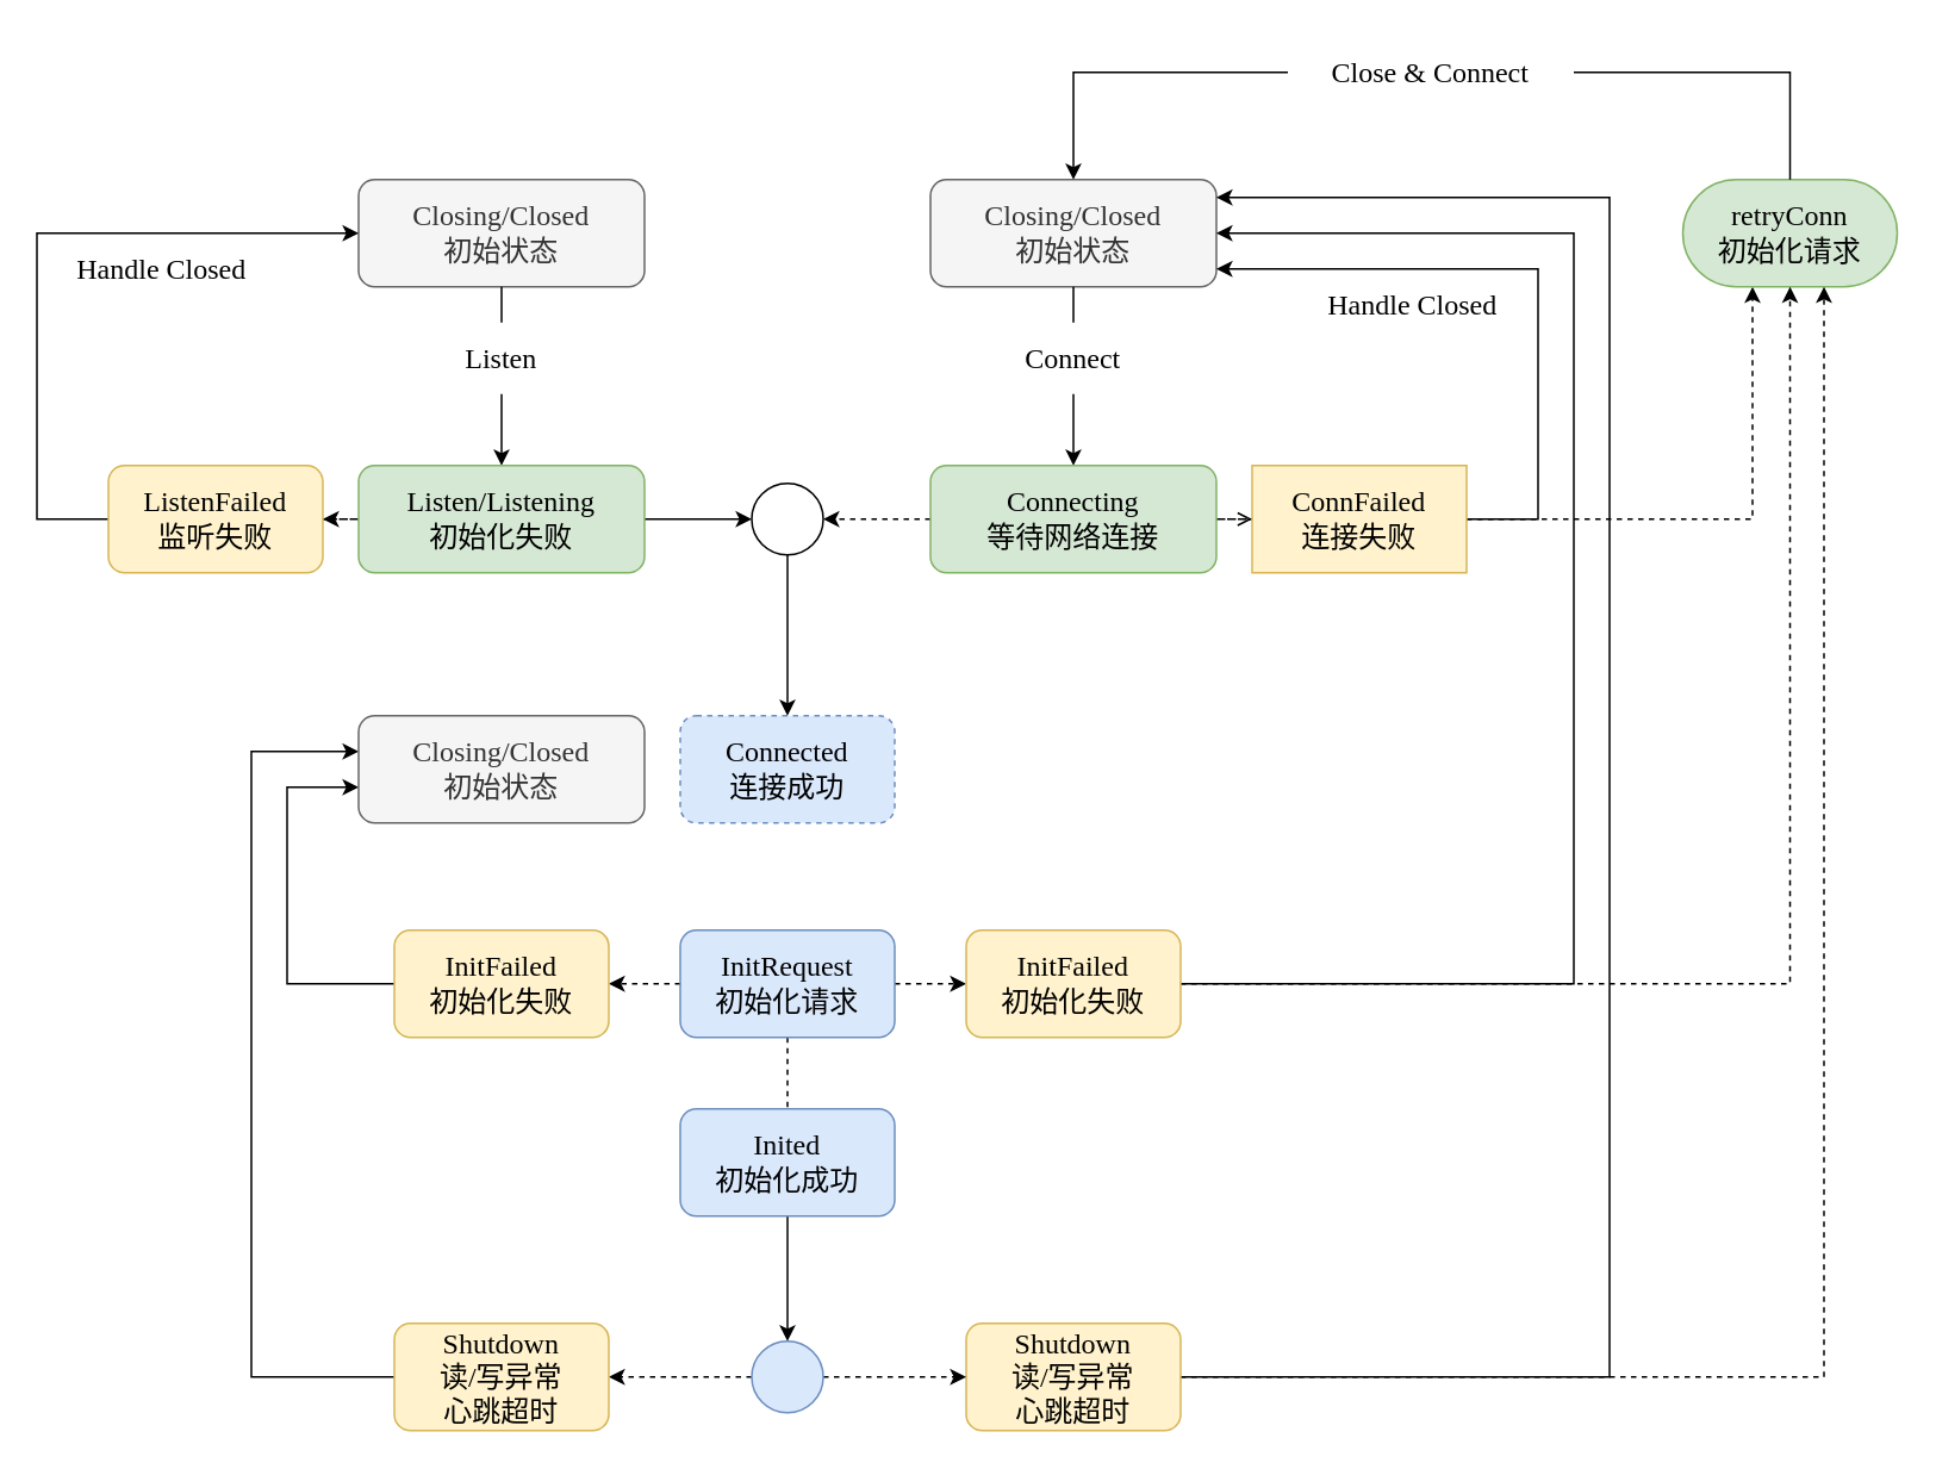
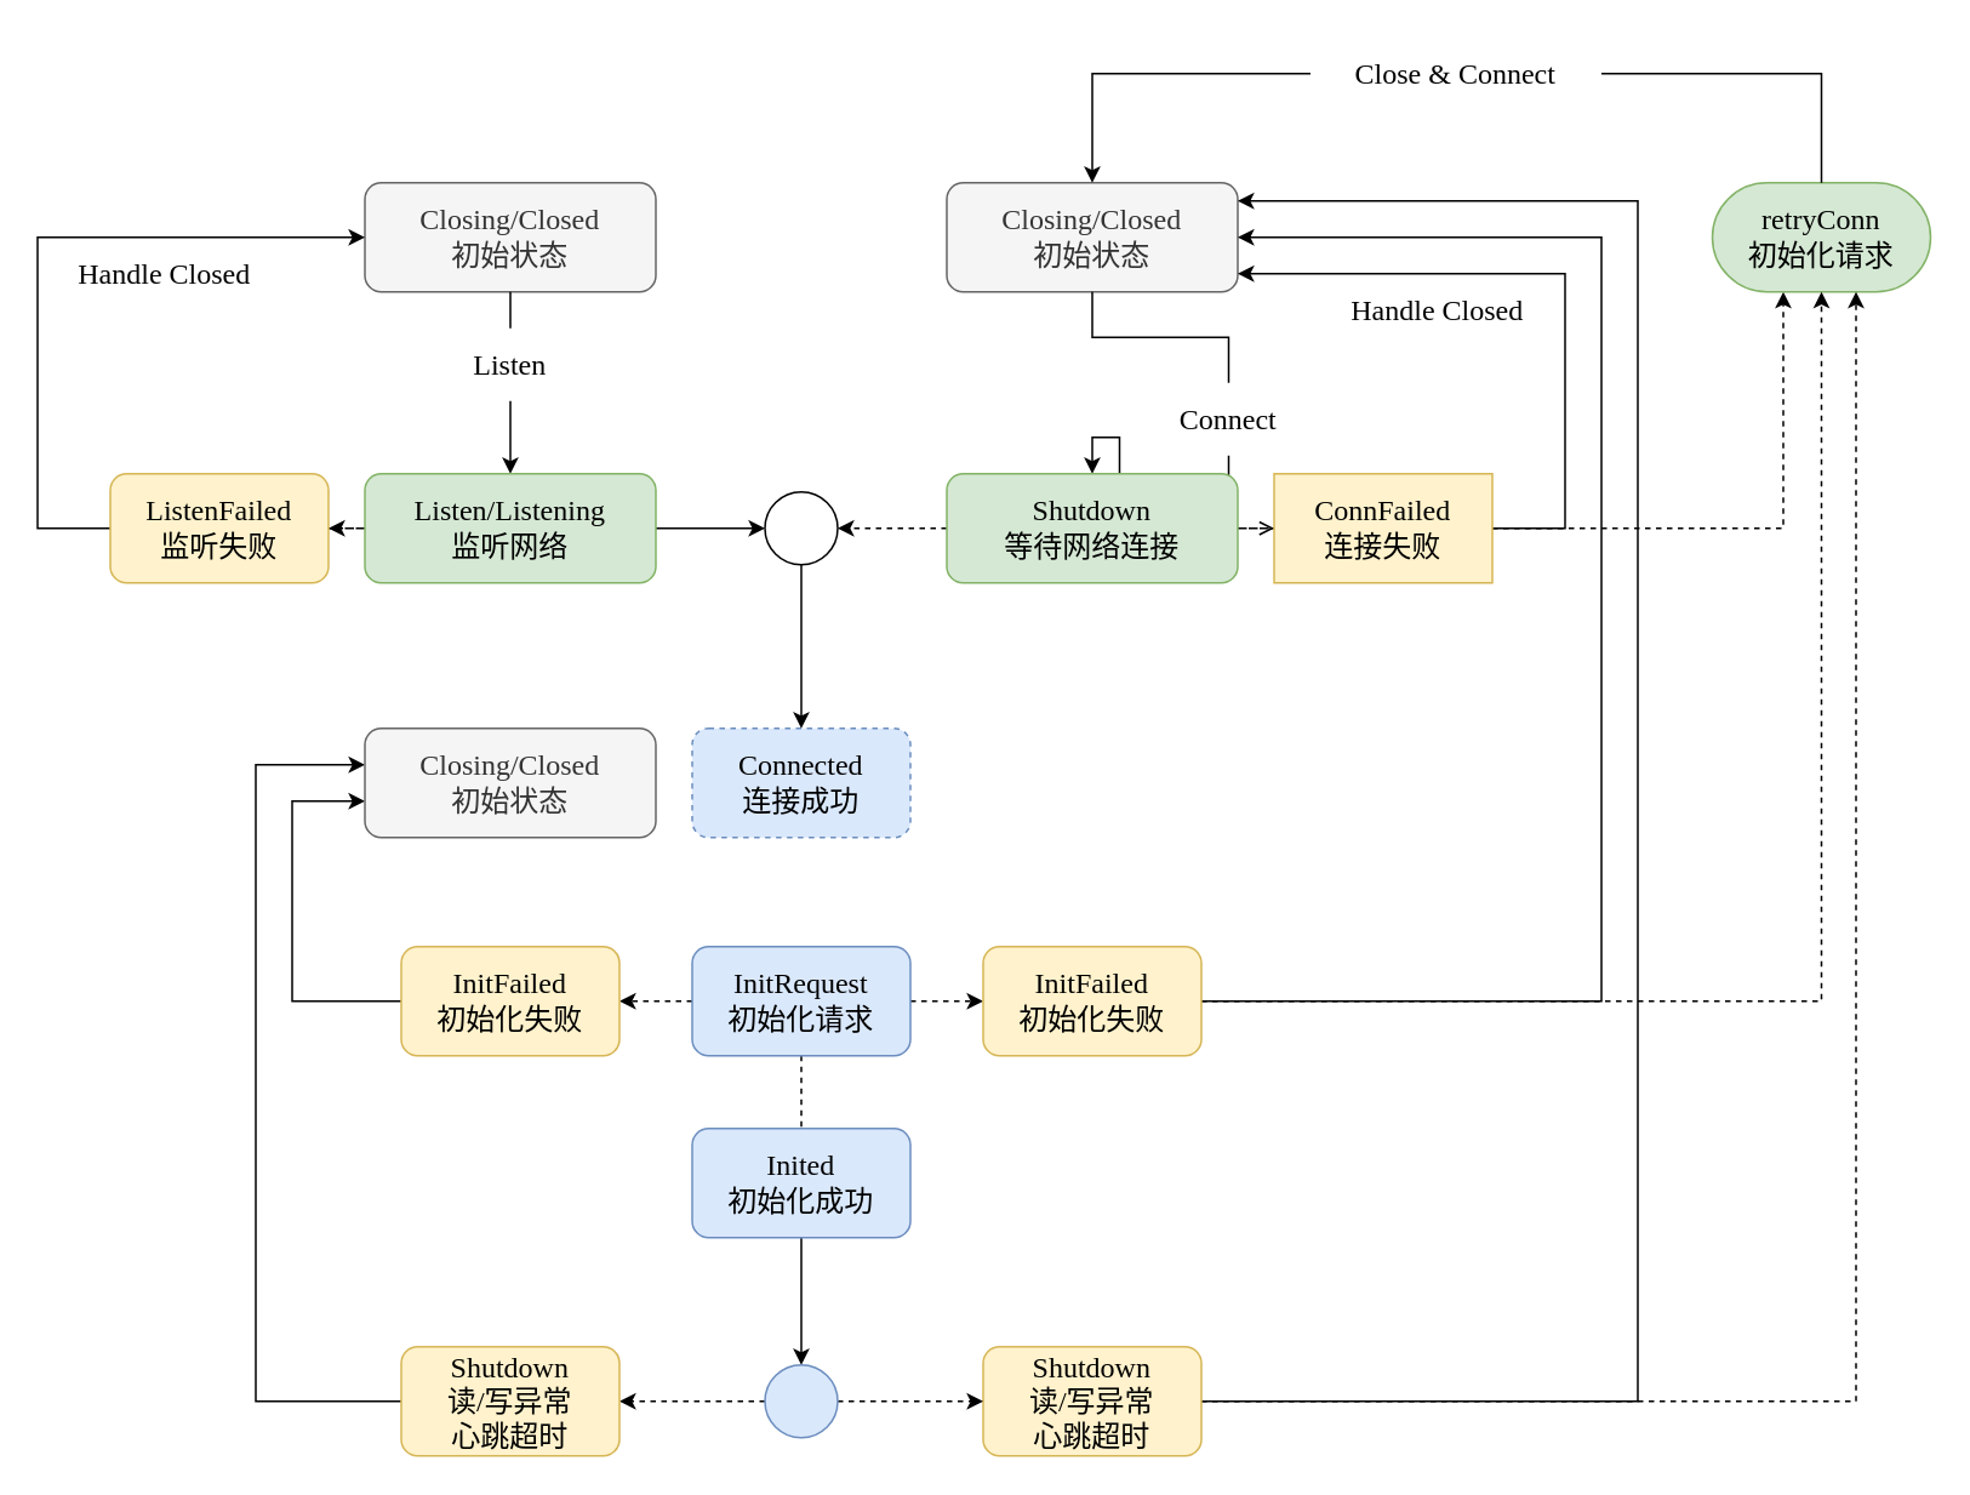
  <mxCell id="0" />
  <mxCell id="1" parent="0" />
  <mxCell id="2" style="edgeStyle=orthogonalEdgeStyle;rounded=0;orthogonalLoop=1;jettySize=auto;html=1;fontFamily=微软雅黑;fontSize=16;startArrow=none;" parent="1" source="36" target="6" edge="1"><mxGeometry relative="1" as="geometry" /></mxCell>
  <mxCell id="3" value="Closing/Closed&lt;br style=&quot;border-color: var(--border-color);&quot;&gt;初始状态" style="rounded=1;whiteSpace=wrap;html=1;fontFamily=微软雅黑;fontSize=16;fillColor=#f5f5f5;fontColor=#333333;strokeColor=#666666;" parent="1" vertex="1"><mxGeometry x="520" y="100" width="160" height="60" as="geometry" /></mxCell>
  <mxCell id="4" style="edgeStyle=orthogonalEdgeStyle;rounded=0;orthogonalLoop=1;jettySize=auto;html=1;fontFamily=微软雅黑;fontSize=16;dashed=1;endArrow=open;" parent="1" source="6" target="9" edge="1"><mxGeometry relative="1" as="geometry" /></mxCell>
  <mxCell id="5" style="edgeStyle=orthogonalEdgeStyle;rounded=0;orthogonalLoop=1;jettySize=auto;html=1;startArrow=none;startFill=0;dashed=1;" parent="1" source="6" target="49" edge="1"><mxGeometry relative="1" as="geometry" /></mxCell>
- <mxCell id="6" value="Connecting&lt;br&gt;等待网络连接" style="rounded=1;whiteSpace=wrap;html=1;fontFamily=微软雅黑;fontSize=16;fillColor=#d5e8d4;strokeColor=#82b366;" parent="1" vertex="1"><mxGeometry x="520" y="260" width="160" height="60" as="geometry" /></mxCell>
+ <mxCell id="6" value="Shutdown&lt;br&gt;等待网络连接" style="rounded=1;whiteSpace=wrap;html=1;fontFamily=微软雅黑;fontSize=16;fillColor=#d5e8d4;strokeColor=#82b366;" parent="1" vertex="1"><mxGeometry x="520" y="260" width="160" height="60" as="geometry" /></mxCell>
  <mxCell id="7" style="edgeStyle=orthogonalEdgeStyle;rounded=0;orthogonalLoop=1;jettySize=auto;html=1;fontFamily=微软雅黑;fontSize=16;elbow=vertical;" parent="1" source="9" target="3" edge="1"><mxGeometry relative="1" as="geometry"><Array as="points"><mxPoint x="860" y="290" /><mxPoint x="860" y="150" /></Array><mxPoint x="900" y="160" as="targetPoint" /></mxGeometry></mxCell>
  <mxCell id="8" style="edgeStyle=orthogonalEdgeStyle;rounded=0;orthogonalLoop=1;jettySize=auto;html=1;dashed=1;" parent="1" source="9" target="11" edge="1"><mxGeometry relative="1" as="geometry"><Array as="points"><mxPoint x="980" y="290" /></Array></mxGeometry></mxCell>
  <mxCell id="9" value="ConnFailed&lt;br&gt;连接失败" style="whiteSpace=wrap;html=1;fontFamily=微软雅黑;fontSize=16;fillColor=#fff2cc;strokeColor=#d6b656;rounded=0;" parent="1" vertex="1"><mxGeometry x="700" y="260" width="120" height="60" as="geometry" /></mxCell>
  <mxCell id="10" style="edgeStyle=orthogonalEdgeStyle;rounded=0;orthogonalLoop=1;jettySize=auto;html=1;startArrow=none;" parent="1" source="41" target="3" edge="1"><mxGeometry relative="1" as="geometry"><Array as="points"><mxPoint x="600" y="40" /></Array></mxGeometry></mxCell>
  <mxCell id="11" value="&lt;div style=&quot;margin-top: 0px; margin-bottom: 0px; font-size: 16px;&quot;&gt;retryConn&lt;/div&gt;初始化请求" style="rounded=1;whiteSpace=wrap;html=1;fontFamily=微软雅黑;fontSize=16;arcSize=50;fillColor=#d5e8d4;strokeColor=#82b366;" parent="1" vertex="1"><mxGeometry x="941" y="100" width="120" height="60" as="geometry" /></mxCell>
  <mxCell id="12" style="edgeStyle=elbowEdgeStyle;rounded=0;orthogonalLoop=1;jettySize=auto;elbow=vertical;html=1;fontFamily=微软雅黑;fontSize=16;dashed=1;endArrow=none;" parent="1" source="15" target="20" edge="1"><mxGeometry relative="1" as="geometry" /></mxCell>
  <mxCell id="13" style="edgeStyle=elbowEdgeStyle;rounded=0;orthogonalLoop=1;jettySize=auto;elbow=vertical;html=1;fontFamily=微软雅黑;fontSize=16;dashed=1;" parent="1" source="15" target="18" edge="1"><mxGeometry relative="1" as="geometry" /></mxCell>
  <mxCell id="14" style="edgeStyle=none;rounded=0;orthogonalLoop=1;jettySize=auto;html=1;dashed=1;startArrow=none;startFill=0;" parent="1" source="15" target="43" edge="1"><mxGeometry relative="1" as="geometry" /></mxCell>
  <mxCell id="15" value="InitRequest&lt;br&gt;初始化请求" style="rounded=1;whiteSpace=wrap;html=1;fontFamily=微软雅黑;fontSize=16;fillColor=#dae8fc;strokeColor=#6c8ebf;" parent="1" vertex="1"><mxGeometry x="380" y="520" width="120" height="60" as="geometry" /></mxCell>
  <mxCell id="16" style="edgeStyle=orthogonalEdgeStyle;rounded=0;orthogonalLoop=1;jettySize=auto;html=1;fontFamily=微软雅黑;fontSize=16;elbow=vertical;" parent="1" source="18" target="3" edge="1"><mxGeometry relative="1" as="geometry"><Array as="points"><mxPoint x="880" y="550" /><mxPoint x="880" y="130" /></Array><mxPoint x="900" y="160" as="targetPoint" /></mxGeometry></mxCell>
  <mxCell id="17" style="edgeStyle=orthogonalEdgeStyle;rounded=0;orthogonalLoop=1;jettySize=auto;html=1;dashed=1;" parent="1" source="18" target="11" edge="1"><mxGeometry relative="1" as="geometry" /></mxCell>
  <mxCell id="18" value="InitFailed&lt;br&gt;初始化失败" style="rounded=1;whiteSpace=wrap;html=1;fontFamily=微软雅黑;fontSize=16;fillColor=#fff2cc;strokeColor=#d6b656;" parent="1" vertex="1"><mxGeometry x="540" y="520" width="120" height="60" as="geometry" /></mxCell>
  <mxCell id="19" style="edgeStyle=orthogonalEdgeStyle;rounded=0;orthogonalLoop=1;jettySize=auto;html=1;fontFamily=微软雅黑;fontSize=16;elbow=vertical;" parent="1" source="20" target="26" edge="1"><mxGeometry relative="1" as="geometry" /></mxCell>
  <mxCell id="20" value="Inited&lt;br&gt;初始化成功" style="rounded=1;whiteSpace=wrap;html=1;fontFamily=微软雅黑;fontSize=16;fillColor=#dae8fc;strokeColor=#6c8ebf;" parent="1" vertex="1"><mxGeometry x="380" y="620" width="120" height="60" as="geometry" /></mxCell>
  <mxCell id="21" style="edgeStyle=orthogonalEdgeStyle;rounded=0;orthogonalLoop=1;jettySize=auto;html=1;fontFamily=微软雅黑;fontSize=16;elbow=vertical;" parent="1" source="23" target="3" edge="1"><mxGeometry relative="1" as="geometry"><Array as="points"><mxPoint x="900" y="770" /><mxPoint x="900" y="110" /></Array><mxPoint x="900" y="160" as="targetPoint" /></mxGeometry></mxCell>
  <mxCell id="22" style="edgeStyle=orthogonalEdgeStyle;rounded=0;orthogonalLoop=1;jettySize=auto;html=1;dashed=1;" parent="1" source="23" target="11" edge="1"><mxGeometry relative="1" as="geometry"><Array as="points"><mxPoint x="1020" y="770" /></Array></mxGeometry></mxCell>
  <mxCell id="23" value="Shutdown&lt;br&gt;读/写异常&lt;br&gt;心跳超时" style="rounded=1;whiteSpace=wrap;html=1;fontFamily=微软雅黑;fontSize=16;fillColor=#fff2cc;strokeColor=#d6b656;" parent="1" vertex="1"><mxGeometry x="540" y="740" width="120" height="60" as="geometry" /></mxCell>
  <mxCell id="24" style="edgeStyle=orthogonalEdgeStyle;rounded=0;orthogonalLoop=1;jettySize=auto;html=1;fontFamily=微软雅黑;fontSize=16;elbow=vertical;dashed=1;" parent="1" source="26" target="23" edge="1"><mxGeometry relative="1" as="geometry" /></mxCell>
  <mxCell id="25" style="edgeStyle=none;rounded=0;orthogonalLoop=1;jettySize=auto;html=1;startArrow=none;startFill=0;dashed=1;" parent="1" source="26" target="45" edge="1"><mxGeometry relative="1" as="geometry" /></mxCell>
  <mxCell id="26" value="" style="ellipse;whiteSpace=wrap;html=1;aspect=fixed;fontFamily=微软雅黑;fontSize=16;fillColor=#dae8fc;strokeColor=#6c8ebf;" parent="1" vertex="1"><mxGeometry x="420" y="750" width="40" height="40" as="geometry" /></mxCell>
  <mxCell id="27" value="Handle Closed" style="text;html=1;strokeColor=none;fillColor=none;align=center;verticalAlign=middle;whiteSpace=wrap;rounded=0;fontFamily=微软雅黑;fontSize=16;" parent="1" vertex="1"><mxGeometry x="720" y="150" width="140" height="40" as="geometry" /></mxCell>
  <mxCell id="28" style="edgeStyle=orthogonalEdgeStyle;rounded=0;orthogonalLoop=1;jettySize=auto;html=1;startArrow=none;" parent="1" source="38" target="32" edge="1"><mxGeometry relative="1" as="geometry" /></mxCell>
  <mxCell id="29" value="Closing/Closed&lt;br&gt;初始状态" style="rounded=1;whiteSpace=wrap;html=1;fontFamily=微软雅黑;fontSize=16;fillColor=#f5f5f5;fontColor=#333333;strokeColor=#666666;" parent="1" vertex="1"><mxGeometry x="200" y="100" width="160" height="60" as="geometry" /></mxCell>
  <mxCell id="30" style="edgeStyle=orthogonalEdgeStyle;rounded=0;orthogonalLoop=1;jettySize=auto;html=1;dashed=1;" parent="1" source="32" target="34" edge="1"><mxGeometry relative="1" as="geometry" /></mxCell>
  <mxCell id="31" style="edgeStyle=orthogonalEdgeStyle;rounded=0;orthogonalLoop=1;jettySize=auto;html=1;startArrow=none;startFill=0;" parent="1" source="32" target="49" edge="1"><mxGeometry relative="1" as="geometry" /></mxCell>
- <mxCell id="32" value="Listen/Listening&lt;br&gt;初始化失败" style="rounded=1;whiteSpace=wrap;html=1;fontFamily=微软雅黑;fontSize=16;fillColor=#d5e8d4;strokeColor=#82b366;" parent="1" vertex="1"><mxGeometry x="200" y="260" width="160" height="60" as="geometry" /></mxCell>
+ <mxCell id="32" value="Listen/Listening&lt;br&gt;监听网络" style="rounded=1;whiteSpace=wrap;html=1;fontFamily=微软雅黑;fontSize=16;fillColor=#d5e8d4;strokeColor=#82b366;" parent="1" vertex="1"><mxGeometry x="200" y="260" width="160" height="60" as="geometry" /></mxCell>
  <mxCell id="33" style="edgeStyle=orthogonalEdgeStyle;rounded=0;orthogonalLoop=1;jettySize=auto;html=1;" parent="1" source="34" target="29" edge="1"><mxGeometry relative="1" as="geometry"><Array as="points"><mxPoint x="20" y="290" /><mxPoint x="20" y="130" /></Array></mxGeometry></mxCell>
  <mxCell id="34" value="ListenFailed&lt;br&gt;监听失败" style="rounded=1;whiteSpace=wrap;html=1;fontFamily=微软雅黑;fontSize=16;fillColor=#fff2cc;strokeColor=#d6b656;" parent="1" vertex="1"><mxGeometry x="60" y="260" width="120" height="60" as="geometry" /></mxCell>
  <mxCell id="35" value="" style="edgeStyle=orthogonalEdgeStyle;rounded=0;orthogonalLoop=1;jettySize=auto;html=1;fontFamily=微软雅黑;fontSize=16;endArrow=none;" parent="1" source="3" target="36" edge="1"><mxGeometry relative="1" as="geometry"><mxPoint x="600" y="160" as="sourcePoint" /><mxPoint x="600" y="260" as="targetPoint" /></mxGeometry></mxCell>
- <mxCell id="36" value="&lt;font style=&quot;font-size: 16px;&quot;&gt;Connect&lt;/font&gt;" style="text;html=1;strokeColor=none;fillColor=none;align=center;verticalAlign=middle;whiteSpace=wrap;rounded=0;fontFamily=微软雅黑;fontSize=16;" parent="1" vertex="1"><mxGeometry x="560" y="180" width="80" height="40" as="geometry" /></mxCell>
+ <mxCell id="36" value="&lt;font style=&quot;font-size: 16px;&quot;&gt;Connect&lt;/font&gt;" style="text;html=1;strokeColor=none;fillColor=none;align=center;verticalAlign=middle;whiteSpace=wrap;rounded=0;fontFamily=微软雅黑;fontSize=16;" parent="1" vertex="1"><mxGeometry x="635" y="210" width="80" height="40" as="geometry" /></mxCell>
  <mxCell id="37" value="" style="edgeStyle=orthogonalEdgeStyle;rounded=0;orthogonalLoop=1;jettySize=auto;html=1;endArrow=none;" parent="1" source="29" target="38" edge="1"><mxGeometry relative="1" as="geometry"><mxPoint x="280" y="260" as="sourcePoint" /><mxPoint x="280" y="360" as="targetPoint" /></mxGeometry></mxCell>
  <mxCell id="38" value="&lt;font style=&quot;font-size: 16px;&quot;&gt;Listen&lt;/font&gt;" style="text;html=1;strokeColor=none;fillColor=none;align=center;verticalAlign=middle;whiteSpace=wrap;rounded=0;fontFamily=微软雅黑;fontSize=16;" parent="1" vertex="1"><mxGeometry x="240" y="180" width="80" height="40" as="geometry" /></mxCell>
  <mxCell id="39" value="Handle Closed" style="text;html=1;strokeColor=none;fillColor=none;align=center;verticalAlign=middle;whiteSpace=wrap;rounded=0;fontFamily=微软雅黑;fontSize=16;" parent="1" vertex="1"><mxGeometry x="20" y="130" width="140" height="40" as="geometry" /></mxCell>
  <mxCell id="40" value="" style="edgeStyle=orthogonalEdgeStyle;rounded=0;orthogonalLoop=1;jettySize=auto;html=1;endArrow=none;" parent="1" source="11" target="41" edge="1"><mxGeometry relative="1" as="geometry"><Array as="points"><mxPoint x="1001" y="40" /></Array><mxPoint x="1020" y="100" as="sourcePoint" /><mxPoint x="540" y="290" as="targetPoint" /></mxGeometry></mxCell>
  <mxCell id="41" value="Close &amp;amp; Connect" style="text;html=1;strokeColor=none;fillColor=none;align=center;verticalAlign=middle;whiteSpace=wrap;rounded=0;fontFamily=微软雅黑;fontSize=16;" parent="1" vertex="1"><mxGeometry x="720" y="20" width="160" height="40" as="geometry" /></mxCell>
  <mxCell id="42" style="edgeStyle=orthogonalEdgeStyle;rounded=0;orthogonalLoop=1;jettySize=auto;html=1;startArrow=none;startFill=0;" parent="1" source="43" target="47" edge="1"><mxGeometry relative="1" as="geometry"><Array as="points"><mxPoint x="160" y="550" /><mxPoint x="160" y="440" /></Array></mxGeometry></mxCell>
  <mxCell id="43" value="InitFailed&lt;br&gt;初始化失败" style="rounded=1;whiteSpace=wrap;html=1;fontFamily=微软雅黑;fontSize=16;fillColor=#fff2cc;strokeColor=#d6b656;" parent="1" vertex="1"><mxGeometry x="220" y="520" width="120" height="60" as="geometry" /></mxCell>
  <mxCell id="44" style="edgeStyle=orthogonalEdgeStyle;rounded=0;orthogonalLoop=1;jettySize=auto;html=1;startArrow=none;startFill=0;" parent="1" source="45" target="47" edge="1"><mxGeometry relative="1" as="geometry"><Array as="points"><mxPoint x="140" y="770" /><mxPoint x="140" y="420" /></Array></mxGeometry></mxCell>
  <mxCell id="45" value="Shutdown&lt;br&gt;读/写异常&lt;br&gt;心跳超时" style="rounded=1;whiteSpace=wrap;html=1;fontFamily=微软雅黑;fontSize=16;fillColor=#fff2cc;strokeColor=#d6b656;" parent="1" vertex="1"><mxGeometry x="220" y="740" width="120" height="60" as="geometry" /></mxCell>
  <mxCell id="46" value="Connected&lt;br&gt;连接成功" style="rounded=1;whiteSpace=wrap;html=1;fontFamily=微软雅黑;fontSize=16;fillColor=#dae8fc;strokeColor=#6c8ebf;dashed=1;" parent="1" vertex="1"><mxGeometry x="380" y="400" width="120" height="60" as="geometry" /></mxCell>
  <mxCell id="47" value="Closing/Closed&lt;br style=&quot;border-color: var(--border-color);&quot;&gt;初始状态" style="rounded=1;whiteSpace=wrap;html=1;fontFamily=微软雅黑;fontSize=16;fillColor=#f5f5f5;strokeColor=#666666;fontColor=#333333;" parent="1" vertex="1"><mxGeometry x="200" y="400" width="160" height="60" as="geometry" /></mxCell>
  <mxCell id="48" style="edgeStyle=orthogonalEdgeStyle;rounded=0;orthogonalLoop=1;jettySize=auto;html=1;startArrow=none;startFill=0;" parent="1" source="49" target="46" edge="1"><mxGeometry relative="1" as="geometry" /></mxCell>
  <mxCell id="49" value="" style="ellipse;whiteSpace=wrap;html=1;aspect=fixed;fontFamily=微软雅黑;fontSize=16;" parent="1" vertex="1"><mxGeometry x="420" y="270" width="40" height="40" as="geometry" /></mxCell>
